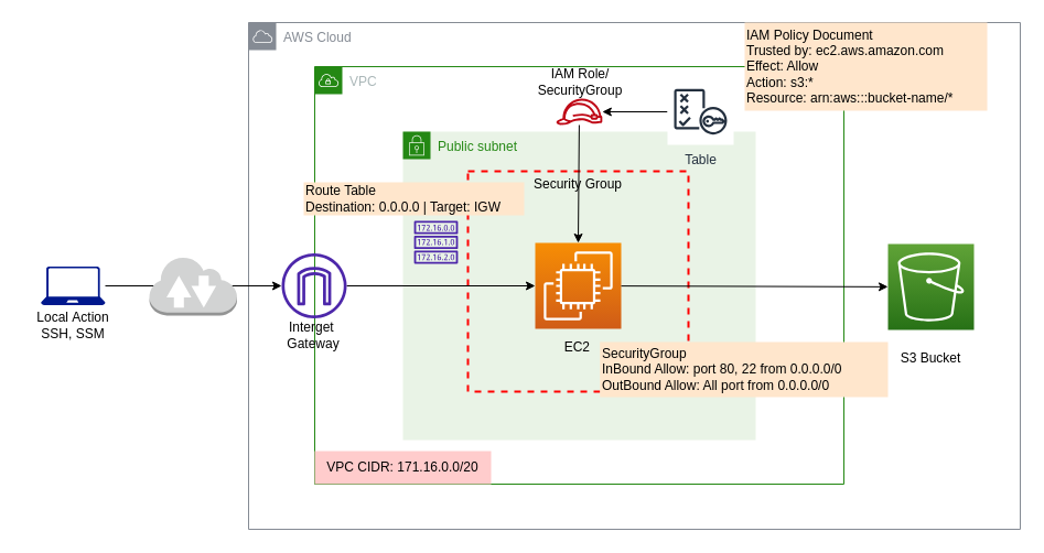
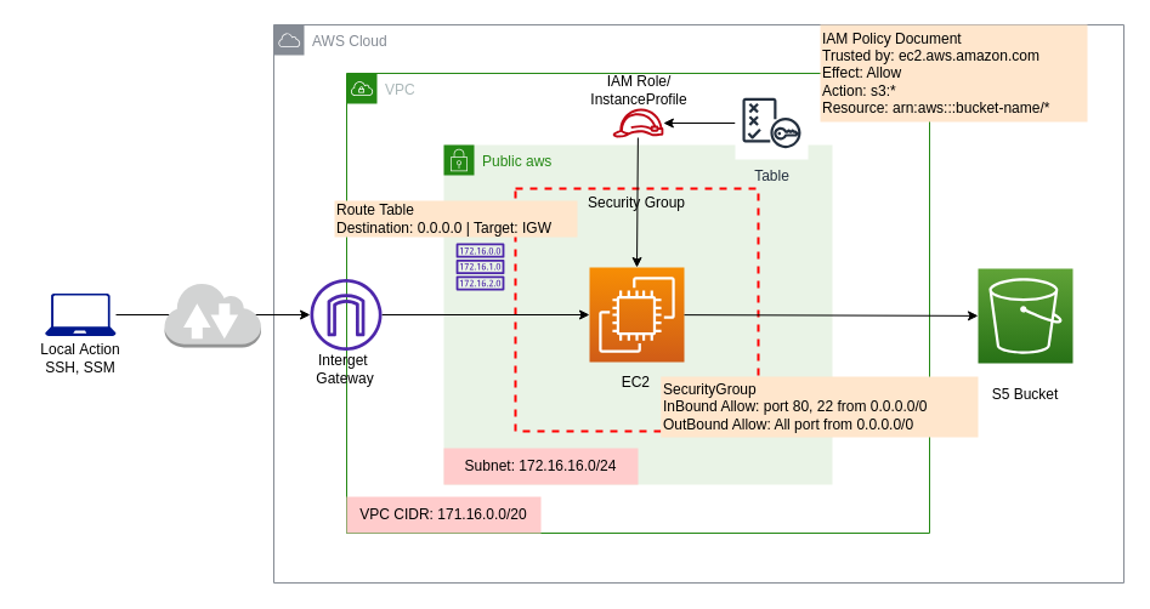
  <mxCell id="0" />
  <mxCell id="1" parent="0" />
  <mxCell id="2" value="" style="group" vertex="1" connectable="0" parent="1"><mxGeometry x="20" y="20" width="905" height="460" as="geometry" /></mxCell>
  <mxCell id="3" value="AWS Cloud" style="sketch=0;outlineConnect=0;gradientColor=none;html=1;whiteSpace=wrap;fontSize=12;fontStyle=0;shape=mxgraph.aws4.group;grIcon=mxgraph.aws4.group_aws_cloud;strokeColor=#858B94;fillColor=none;verticalAlign=top;align=left;spacingLeft=30;fontColor=#858B94;dashed=0;" parent="2" vertex="1"><mxGeometry x="205" width="700" height="460" as="geometry" /></mxCell>
  <mxCell id="4" value="VPC" style="points=[[0,0],[0.25,0],[0.5,0],[0.75,0],[1,0],[1,0.25],[1,0.5],[1,0.75],[1,1],[0.75,1],[0.5,1],[0.25,1],[0,1],[0,0.75],[0,0.5],[0,0.25]];outlineConnect=0;gradientColor=none;html=1;whiteSpace=wrap;fontSize=12;fontStyle=0;container=0;pointerEvents=0;collapsible=0;recursiveResize=0;shape=mxgraph.aws4.group;grIcon=mxgraph.aws4.group_vpc;strokeColor=#248814;fillColor=none;verticalAlign=top;align=left;spacingLeft=30;fontColor=#AAB7B8;dashed=0;" parent="2" vertex="1"><mxGeometry x="265" y="40" width="480" height="379" as="geometry" /></mxCell>
  <mxCell id="5" value="" style="sketch=0;points=[[0,0,0],[0.25,0,0],[0.5,0,0],[0.75,0,0],[1,0,0],[0,1,0],[0.25,1,0],[0.5,1,0],[0.75,1,0],[1,1,0],[0,0.25,0],[0,0.5,0],[0,0.75,0],[1,0.25,0],[1,0.5,0],[1,0.75,0]];outlineConnect=0;fontColor=#232F3E;gradientColor=#60A337;gradientDirection=north;fillColor=#277116;strokeColor=#ffffff;dashed=0;verticalLabelPosition=bottom;verticalAlign=top;align=center;html=1;fontSize=12;fontStyle=0;aspect=fixed;shape=mxgraph.aws4.resourceIcon;resIcon=mxgraph.aws4.s3;" parent="2" vertex="1"><mxGeometry x="785" y="201" width="78" height="78" as="geometry" /></mxCell>
  <mxCell id="6" value="" style="sketch=0;aspect=fixed;pointerEvents=1;shadow=0;dashed=0;html=1;strokeColor=none;labelPosition=center;verticalLabelPosition=bottom;verticalAlign=top;align=center;fillColor=#00188D;shape=mxgraph.azure.laptop" parent="2" vertex="1"><mxGeometry x="16.67" y="221.5" width="58.33" height="35" as="geometry" /></mxCell>
- <mxCell id="7" value="Public subnet" style="points=[[0,0],[0.25,0],[0.5,0],[0.75,0],[1,0],[1,0.25],[1,0.5],[1,0.75],[1,1],[0.75,1],[0.5,1],[0.25,1],[0,1],[0,0.75],[0,0.5],[0,0.25]];outlineConnect=0;gradientColor=none;html=1;whiteSpace=wrap;fontSize=12;fontStyle=0;container=1;pointerEvents=0;collapsible=0;recursiveResize=0;shape=mxgraph.aws4.group;grIcon=mxgraph.aws4.group_security_group;grStroke=0;strokeColor=#248814;fillColor=#E9F3E6;verticalAlign=top;align=left;spacingLeft=30;fontColor=#248814;dashed=0;" parent="2" vertex="1"><mxGeometry x="345" y="99" width="320" height="280" as="geometry" /></mxCell>
+ <mxCell id="7" value="Public aws" style="points=[[0,0],[0.25,0],[0.5,0],[0.75,0],[1,0],[1,0.25],[1,0.5],[1,0.75],[1,1],[0.75,1],[0.5,1],[0.25,1],[0,1],[0,0.75],[0,0.5],[0,0.25]];outlineConnect=0;gradientColor=none;html=1;whiteSpace=wrap;fontSize=12;fontStyle=0;container=1;pointerEvents=0;collapsible=0;recursiveResize=0;shape=mxgraph.aws4.group;grIcon=mxgraph.aws4.group_security_group;grStroke=0;strokeColor=#248814;fillColor=#E9F3E6;verticalAlign=top;align=left;spacingLeft=30;fontColor=#248814;dashed=0;" parent="2" vertex="1"><mxGeometry x="345" y="99" width="320" height="280" as="geometry" /></mxCell>
  <mxCell id="8" value="" style="sketch=0;points=[[0,0,0],[0.25,0,0],[0.5,0,0],[0.75,0,0],[1,0,0],[0,1,0],[0.25,1,0],[0.5,1,0],[0.75,1,0],[1,1,0],[0,0.25,0],[0,0.5,0],[0,0.75,0],[1,0.25,0],[1,0.5,0],[1,0.75,0]];outlineConnect=0;fontColor=#232F3E;gradientColor=#F78E04;gradientDirection=north;fillColor=#D05C17;strokeColor=#ffffff;dashed=0;verticalLabelPosition=bottom;verticalAlign=top;align=center;html=1;fontSize=12;fontStyle=0;aspect=fixed;shape=mxgraph.aws4.resourceIcon;resIcon=mxgraph.aws4.ec2;" parent="7" vertex="1"><mxGeometry x="120" y="101" width="78" height="78" as="geometry" /></mxCell>
  <mxCell id="9" value="Security Group" style="fontStyle=0;verticalAlign=top;align=center;spacingTop=-2;fillColor=none;rounded=0;whiteSpace=wrap;html=1;strokeColor=#FF0000;strokeWidth=2;dashed=1;container=1;collapsible=0;expand=0;recursiveResize=0;" parent="7" vertex="1"><mxGeometry x="59" y="36" width="200" height="200" as="geometry" /></mxCell>
  <mxCell id="10" value="EC2&amp;nbsp;" style="text;html=1;strokeColor=none;fillColor=none;align=center;verticalAlign=middle;whiteSpace=wrap;rounded=0;" parent="9" vertex="1"><mxGeometry x="71" y="145" width="60" height="30" as="geometry" /></mxCell>
  <mxCell id="11" value="Route Table&lt;br&gt;Destination: 0.0.0.0 | Target: IGW" style="text;html=1;strokeColor=none;fillColor=#FFE6CC;align=left;verticalAlign=middle;whiteSpace=wrap;rounded=0;" parent="9" vertex="1"><mxGeometry x="-149" y="10" width="200" height="30" as="geometry" /></mxCell>
+ <mxCell id="12" value="Subnet: 172.16.16.0/24" style="text;html=1;strokeColor=none;fillColor=#FFCCCC;align=center;verticalAlign=middle;whiteSpace=wrap;rounded=0;" parent="7" vertex="1"><mxGeometry y="250" width="160" height="30" as="geometry" /></mxCell>
  <mxCell id="13" value="" style="sketch=0;outlineConnect=0;fontColor=#232F3E;gradientColor=none;fillColor=#4D27AA;strokeColor=none;dashed=0;verticalLabelPosition=bottom;verticalAlign=top;align=center;html=1;fontSize=12;fontStyle=0;aspect=fixed;pointerEvents=1;shape=mxgraph.aws4.route_table;" parent="7" vertex="1"><mxGeometry x="10" y="81" width="40.03" height="39" as="geometry" /></mxCell>
  <mxCell id="14" style="edgeStyle=none;html=1;" parent="2" source="15" target="8" edge="1"><mxGeometry relative="1" as="geometry" /></mxCell>
  <mxCell id="15" value="" style="sketch=0;outlineConnect=0;fontColor=#232F3E;gradientColor=none;fillColor=#4D27AA;strokeColor=none;dashed=0;verticalLabelPosition=bottom;verticalAlign=top;align=center;html=1;fontSize=12;fontStyle=0;aspect=fixed;pointerEvents=1;shape=mxgraph.aws4.internet_gateway;" parent="2" vertex="1"><mxGeometry x="235" y="209.5" width="59" height="59" as="geometry" /></mxCell>
  <mxCell id="16" style="edgeStyle=none;html=1;entryX=0.5;entryY=0;entryDx=0;entryDy=0;entryPerimeter=0;" parent="2" source="17" target="8" edge="1"><mxGeometry relative="1" as="geometry" /></mxCell>
  <mxCell id="17" value="" style="sketch=0;outlineConnect=0;fontColor=#232F3E;gradientColor=none;fillColor=#BF0816;strokeColor=none;dashed=0;verticalLabelPosition=bottom;verticalAlign=top;align=center;html=1;fontSize=12;fontStyle=0;aspect=fixed;pointerEvents=1;shape=mxgraph.aws4.role;" parent="2" vertex="1"><mxGeometry x="483.73" y="69" width="42.54" height="24" as="geometry" /></mxCell>
  <mxCell id="18" value="" style="edgeStyle=none;html=1;" parent="2" source="19" target="17" edge="1"><mxGeometry relative="1" as="geometry" /></mxCell>
  <mxCell id="19" value="Table" style="sketch=0;outlineConnect=0;fontColor=#232F3E;gradientColor=none;strokeColor=#232F3E;fillColor=#ffffff;dashed=0;verticalLabelPosition=bottom;verticalAlign=top;align=center;html=1;fontSize=12;fontStyle=0;aspect=fixed;shape=mxgraph.aws4.resourceIcon;resIcon=mxgraph.aws4.policy;" parent="2" vertex="1"><mxGeometry x="585" y="51" width="60" height="60" as="geometry" /></mxCell>
  <mxCell id="20" style="edgeStyle=none;html=1;" parent="2" source="6" target="15" edge="1"><mxGeometry relative="1" as="geometry" /></mxCell>
  <mxCell id="21" style="edgeStyle=none;html=1;" parent="2" source="8" target="5" edge="1"><mxGeometry relative="1" as="geometry" /></mxCell>
- <mxCell id="22" value="S3 Bucket" style="text;html=1;strokeColor=none;fillColor=none;align=center;verticalAlign=middle;whiteSpace=wrap;rounded=0;" parent="2" vertex="1"><mxGeometry x="794" y="290" width="60" height="30" as="geometry" /></mxCell>
+ <mxCell id="22" value="S5 Bucket" style="text;html=1;strokeColor=none;fillColor=none;align=center;verticalAlign=middle;whiteSpace=wrap;rounded=0;" parent="2" vertex="1"><mxGeometry x="794" y="290" width="60" height="30" as="geometry" /></mxCell>
  <mxCell id="23" value="Interget&amp;nbsp;&lt;br&gt;Gateway" style="text;html=1;strokeColor=none;fillColor=none;align=center;verticalAlign=middle;whiteSpace=wrap;rounded=0;" parent="2" vertex="1"><mxGeometry x="234" y="268.5" width="60" height="30" as="geometry" /></mxCell>
  <mxCell id="24" value="Local&amp;nbsp;Action&lt;br&gt;SSH, SSM" style="text;html=1;strokeColor=none;fillColor=none;align=center;verticalAlign=middle;whiteSpace=wrap;rounded=0;" parent="2" vertex="1"><mxGeometry y="260" width="91.67" height="30" as="geometry" /></mxCell>
  <mxCell id="25" value="" style="outlineConnect=0;dashed=0;verticalLabelPosition=bottom;verticalAlign=top;align=center;html=1;shape=mxgraph.aws3.internet_2;fillColor=#D2D3D3;gradientColor=none;" parent="2" vertex="1"><mxGeometry x="115" y="212" width="79.5" height="54" as="geometry" /></mxCell>
  <mxCell id="26" value="VPC CIDR: 171.16.0.0/20" style="text;html=1;strokeColor=none;fillColor=#FFCCCC;align=center;verticalAlign=middle;whiteSpace=wrap;rounded=0;" parent="2" vertex="1"><mxGeometry x="265" y="389" width="160" height="30" as="geometry" /></mxCell>
  <mxCell id="27" value="SecurityGroup&lt;br&gt;InBound Allow: port 80, 22 from 0.0.0.0/0&lt;br&gt;OutBound Allow: All port from 0.0.0.0/0" style="text;html=1;strokeColor=none;fillColor=#FFE6CC;align=left;verticalAlign=middle;whiteSpace=wrap;rounded=0;" parent="2" vertex="1"><mxGeometry x="523.73" y="290" width="261.27" height="50" as="geometry" /></mxCell>
- <mxCell id="28" value="IAM Role/ SecurityGroup" style="text;html=1;strokeColor=none;fillColor=none;align=center;verticalAlign=middle;whiteSpace=wrap;rounded=0;" parent="2" vertex="1"><mxGeometry x="466" y="39" width="80" height="30" as="geometry" /></mxCell>
+ <mxCell id="28" value="IAM Role/ InstanceProfile" style="text;html=1;strokeColor=none;fillColor=none;align=center;verticalAlign=middle;whiteSpace=wrap;rounded=0;" parent="2" vertex="1"><mxGeometry x="466" y="39" width="80" height="30" as="geometry" /></mxCell>
  <mxCell id="29" value="IAM Policy Document&amp;nbsp;&lt;br&gt;Trusted by: ec2.aws.amazon.com&lt;br&gt;Effect: Allow&lt;br&gt;Action: s3:*&lt;br&gt;Resource: arn:aws:::bucket-name/*" style="text;html=1;strokeColor=none;fillColor=#FFE6CC;align=left;verticalAlign=middle;whiteSpace=wrap;rounded=0;" parent="2" vertex="1"><mxGeometry x="655" width="220" height="80" as="geometry" /></mxCell>
